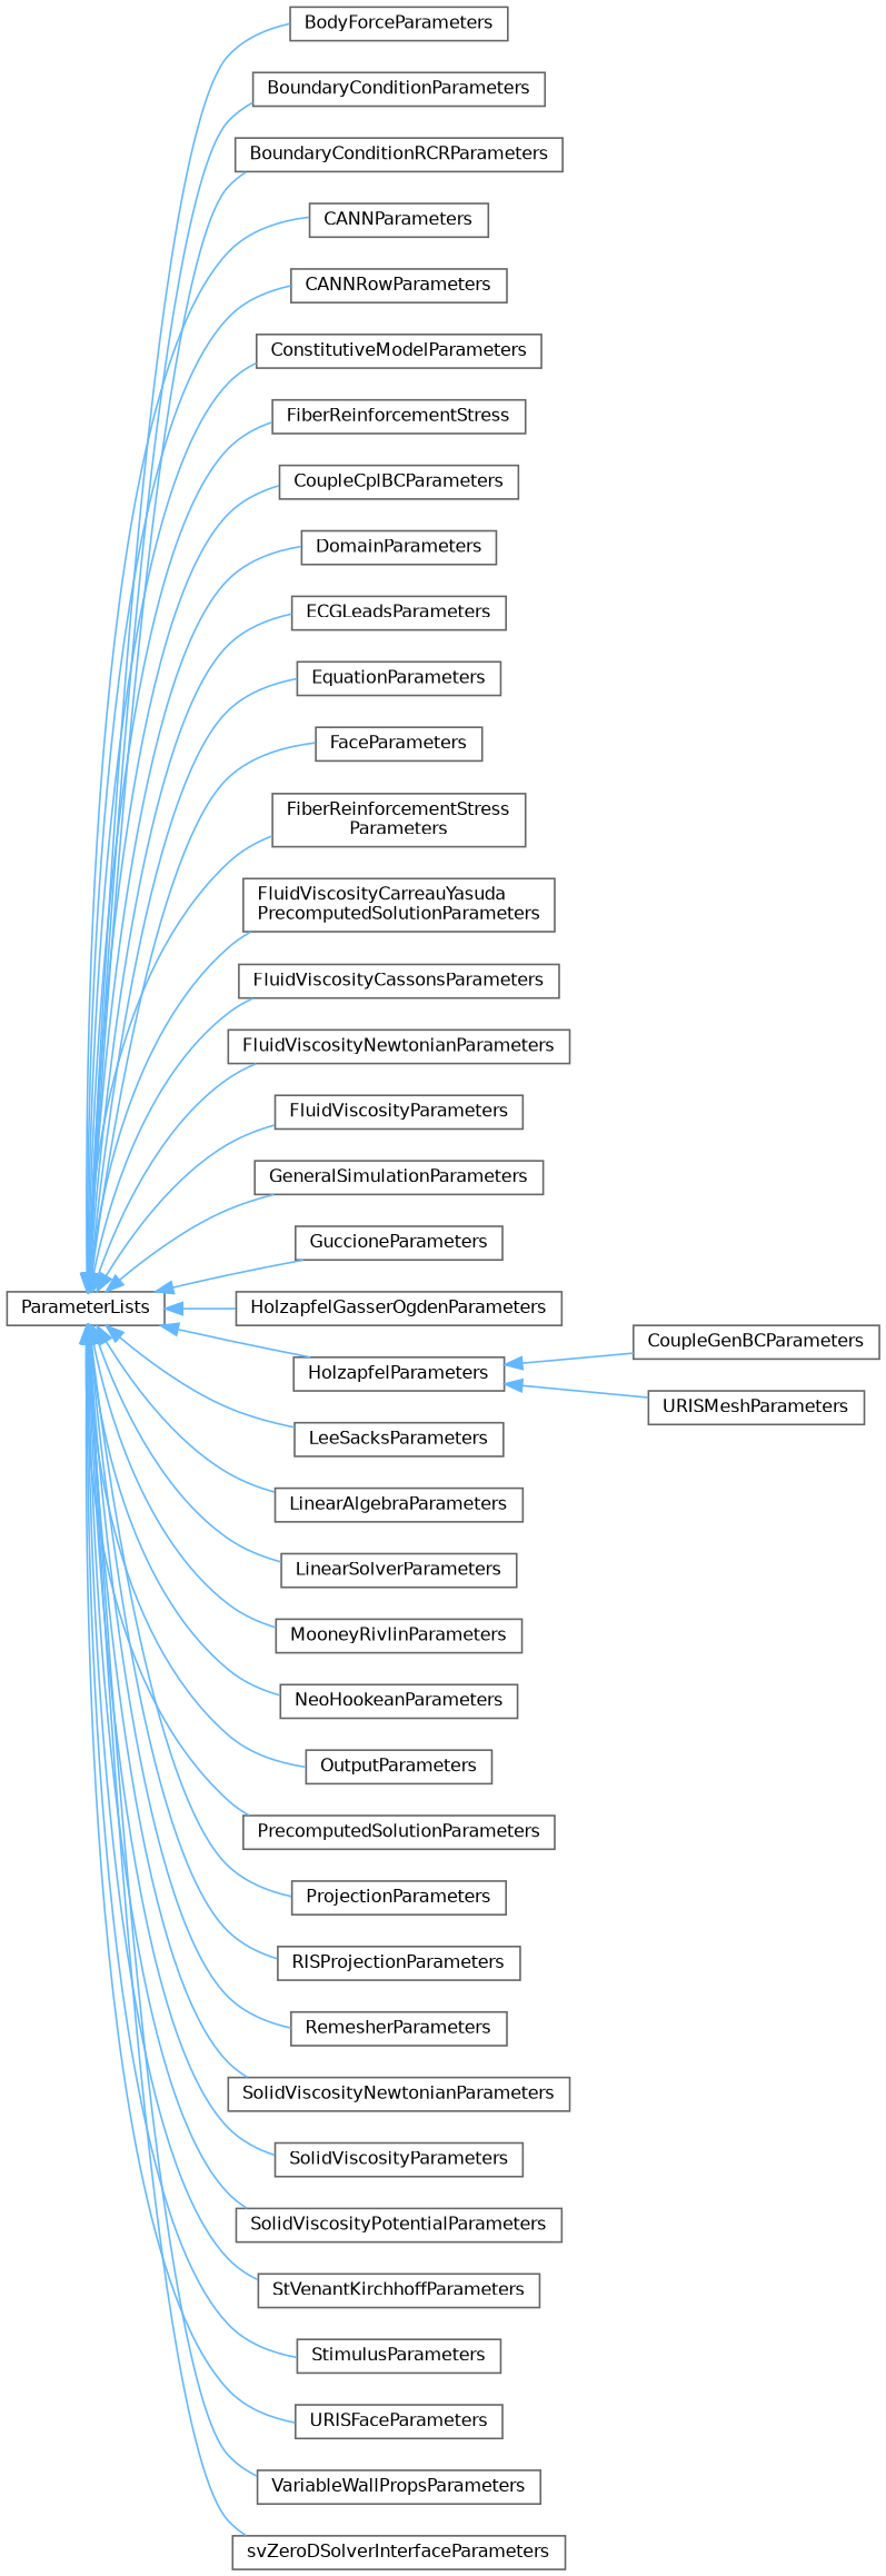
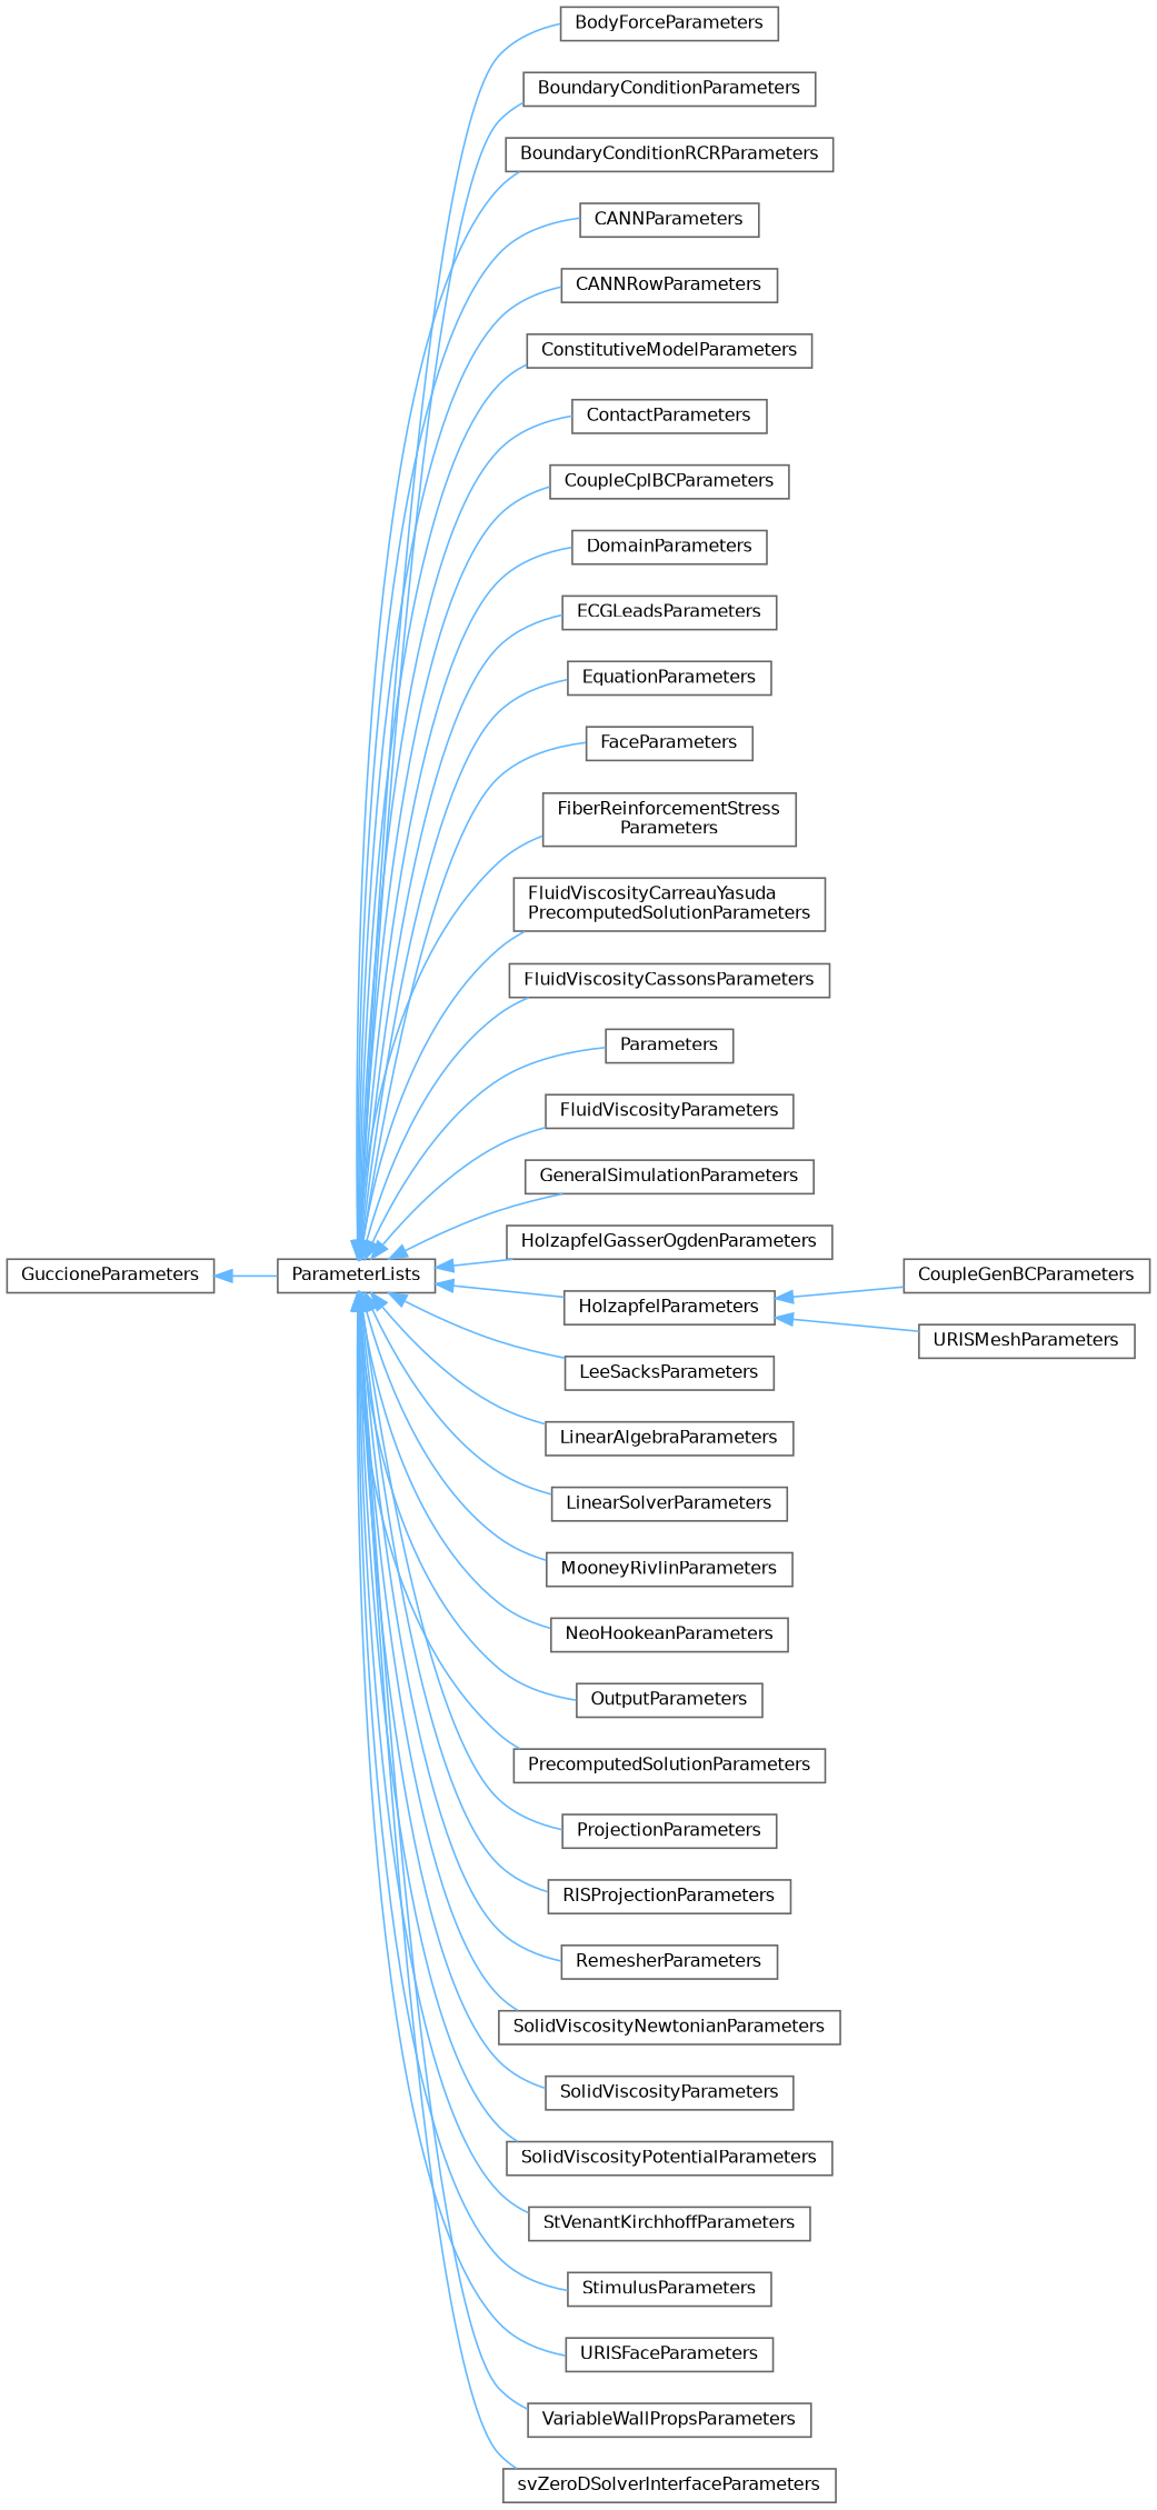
  digraph {
    rankdir=LR
    node [color=grey40 fillcolor=white fontname=Helvetica fontsize=10 shape=box style=filled]
    edge [color=steelblue1 dir=back fontname=Helvetica fontsize=10 labelfontname=Helvetica labelfontsize=10 style=solid]
    n1 [height=0.2 label=ParameterLists width=0.4]
    n2 [height=0.2 label=BodyForceParameters width=0.4]
    n3 [height=0.2 label=BoundaryConditionParameters width=0.4]
    n4 [height=0.2 label=BoundaryConditionRCRParameters width=0.4]
    n5 [height=0.2 label=CANNParameters width=0.4]
    n6 [height=0.2 label=CANNRowParameters width=0.4]
    n7 [height=0.2 label=ConstitutiveModelParameters width=0.4]
-   n8 [height=0.2 label=FiberReinforcementStress width=0.4]
+   n8 [height=0.2 label=ContactParameters width=0.4]
    n9 [height=0.2 label=CoupleCplBCParameters width=0.4]
    n10 [height=0.2 label=DomainParameters width=0.4]
    n11 [height=0.2 label=ECGLeadsParameters width=0.4]
    n12 [height=0.2 label=EquationParameters width=0.4]
    n13 [height=0.2 label=FaceParameters width=0.4]
    n14 [height=0.2 label="FiberReinforcementStress\lParameters" width=0.4]
    n15 [height=0.2 label="FluidViscosityCarreauYasuda\lPrecomputedSolutionParameters" width=0.4]
    n16 [height=0.2 label=FluidViscosityCassonsParameters width=0.4]
-   n17 [height=0.2 label=FluidViscosityNewtonianParameters width=0.4]
+   n17 [height=0.2 label=Parameters width=0.4]
    n18 [height=0.2 label=FluidViscosityParameters width=0.4]
    n19 [height=0.2 label=GeneralSimulationParameters width=0.4]
    n20 [height=0.2 label=GuccioneParameters width=0.4]
    n21 [height=0.2 label=HolzapfelGasserOgdenParameters width=0.4]
    n22 [height=0.2 label=HolzapfelParameters width=0.4]
    n23 [height=0.2 label=LeeSacksParameters width=0.4]
    n24 [height=0.2 label=LinearAlgebraParameters width=0.4]
    n25 [height=0.2 label=LinearSolverParameters width=0.4]
    n26 [height=0.2 label=MooneyRivlinParameters width=0.4]
    n27 [height=0.2 label=NeoHookeanParameters width=0.4]
    n28 [height=0.2 label=OutputParameters width=0.4]
    n29 [height=0.2 label=PrecomputedSolutionParameters width=0.4]
    n30 [height=0.2 label=ProjectionParameters width=0.4]
    n31 [height=0.2 label=RISProjectionParameters width=0.4]
    n32 [height=0.2 label=RemesherParameters width=0.4]
    n33 [height=0.2 label=SolidViscosityNewtonianParameters width=0.4]
    n34 [height=0.2 label=SolidViscosityParameters width=0.4]
    n35 [height=0.2 label=SolidViscosityPotentialParameters width=0.4]
    n36 [height=0.2 label=StVenantKirchhoffParameters width=0.4]
    n37 [height=0.2 label=StimulusParameters width=0.4]
    n38 [height=0.2 label=URISFaceParameters width=0.4]
    n39 [height=0.2 label=VariableWallPropsParameters width=0.4]
    n40 [height=0.2 label=svZeroDSolverInterfaceParameters width=0.4]
    n41 [height=0.2 label=CoupleGenBCParameters width=0.4]
    n42 [height=0.2 label=URISMeshParameters width=0.4]
    n1 -> n2
    n1 -> n3
    n1 -> n4
    n1 -> n5
    n1 -> n6
    n1 -> n7
    n1 -> n8
    n1 -> n9
    n1 -> n10
    n1 -> n11
    n1 -> n12
    n1 -> n13
    n1 -> n14
    n1 -> n15
    n1 -> n16
    n1 -> n17
    n1 -> n18
    n1 -> n19
-   n1 -> n20
+   n20 -> n1
    n1 -> n21
    n1 -> n22
    n1 -> n23
    n1 -> n24
    n1 -> n25
    n1 -> n26
    n1 -> n27
    n1 -> n28
    n1 -> n29
    n1 -> n30
    n1 -> n31
    n1 -> n32
    n1 -> n33
    n1 -> n34
    n1 -> n35
    n1 -> n36
    n1 -> n37
    n1 -> n38
    n1 -> n39
    n1 -> n40
    n22 -> n41
    n22 -> n42
  }
